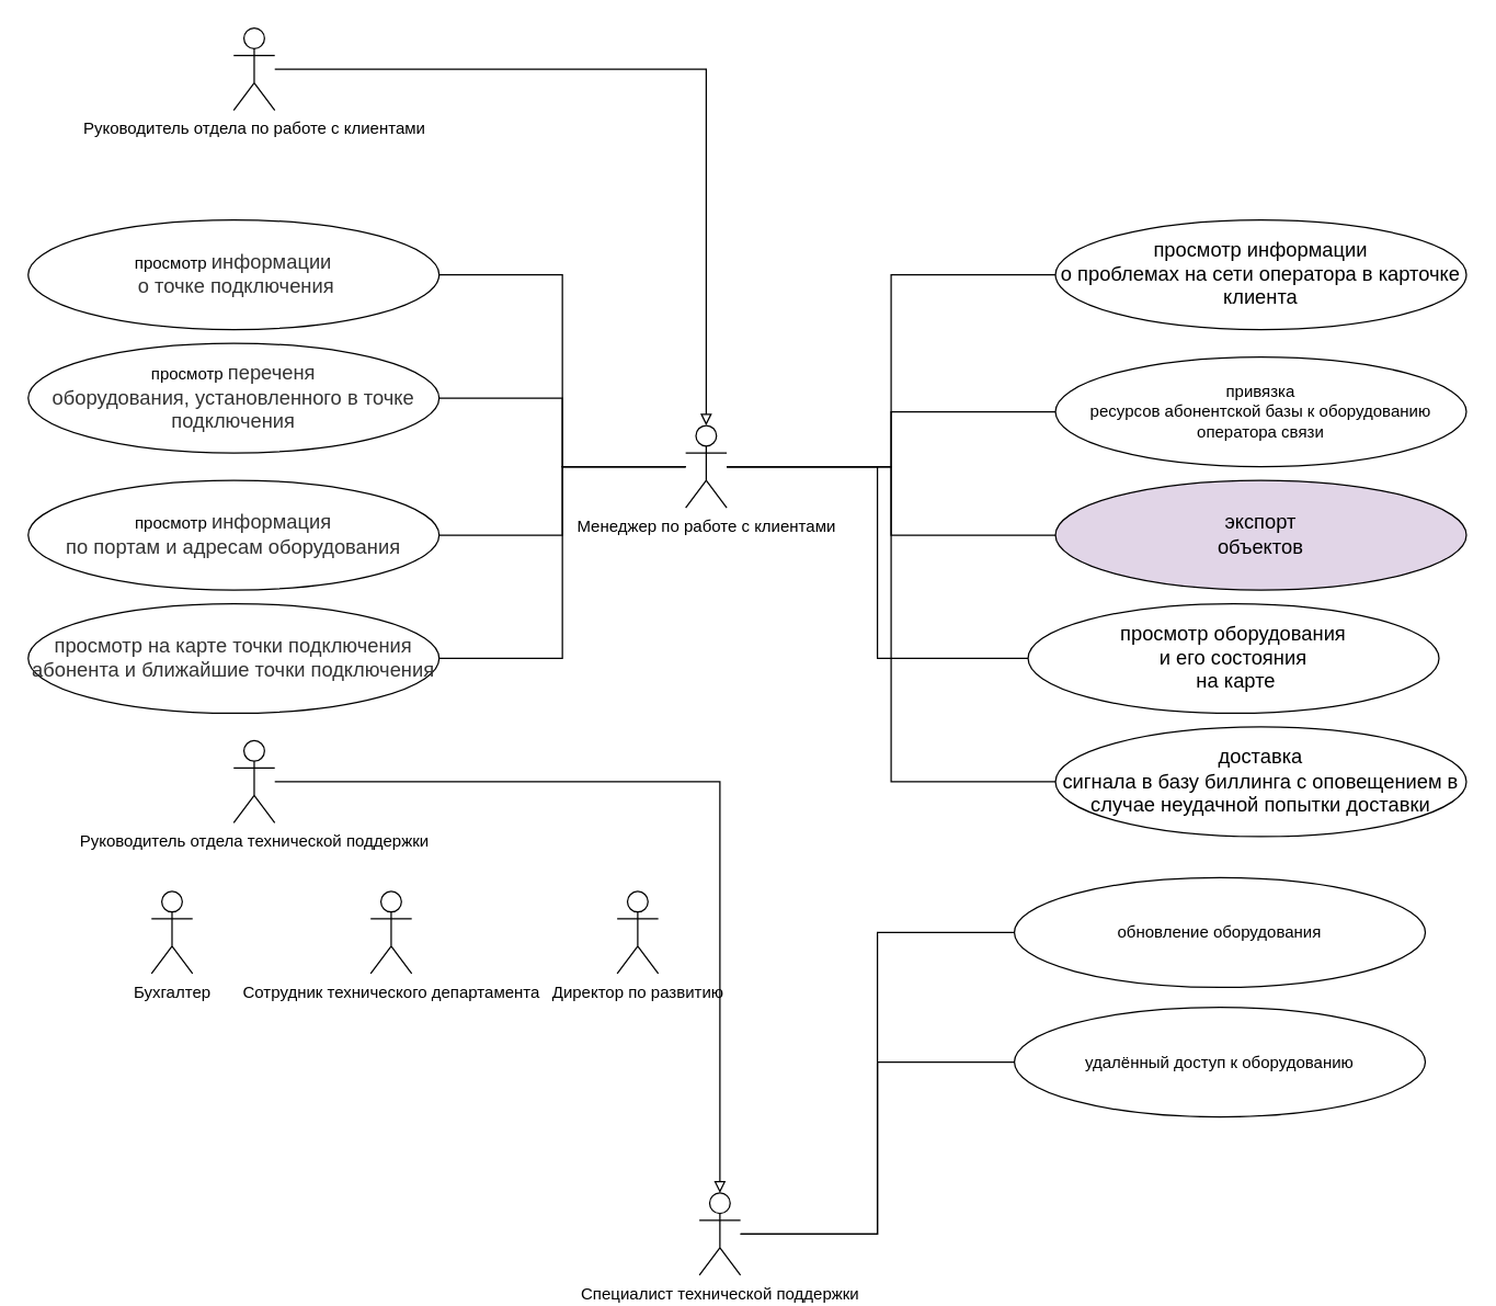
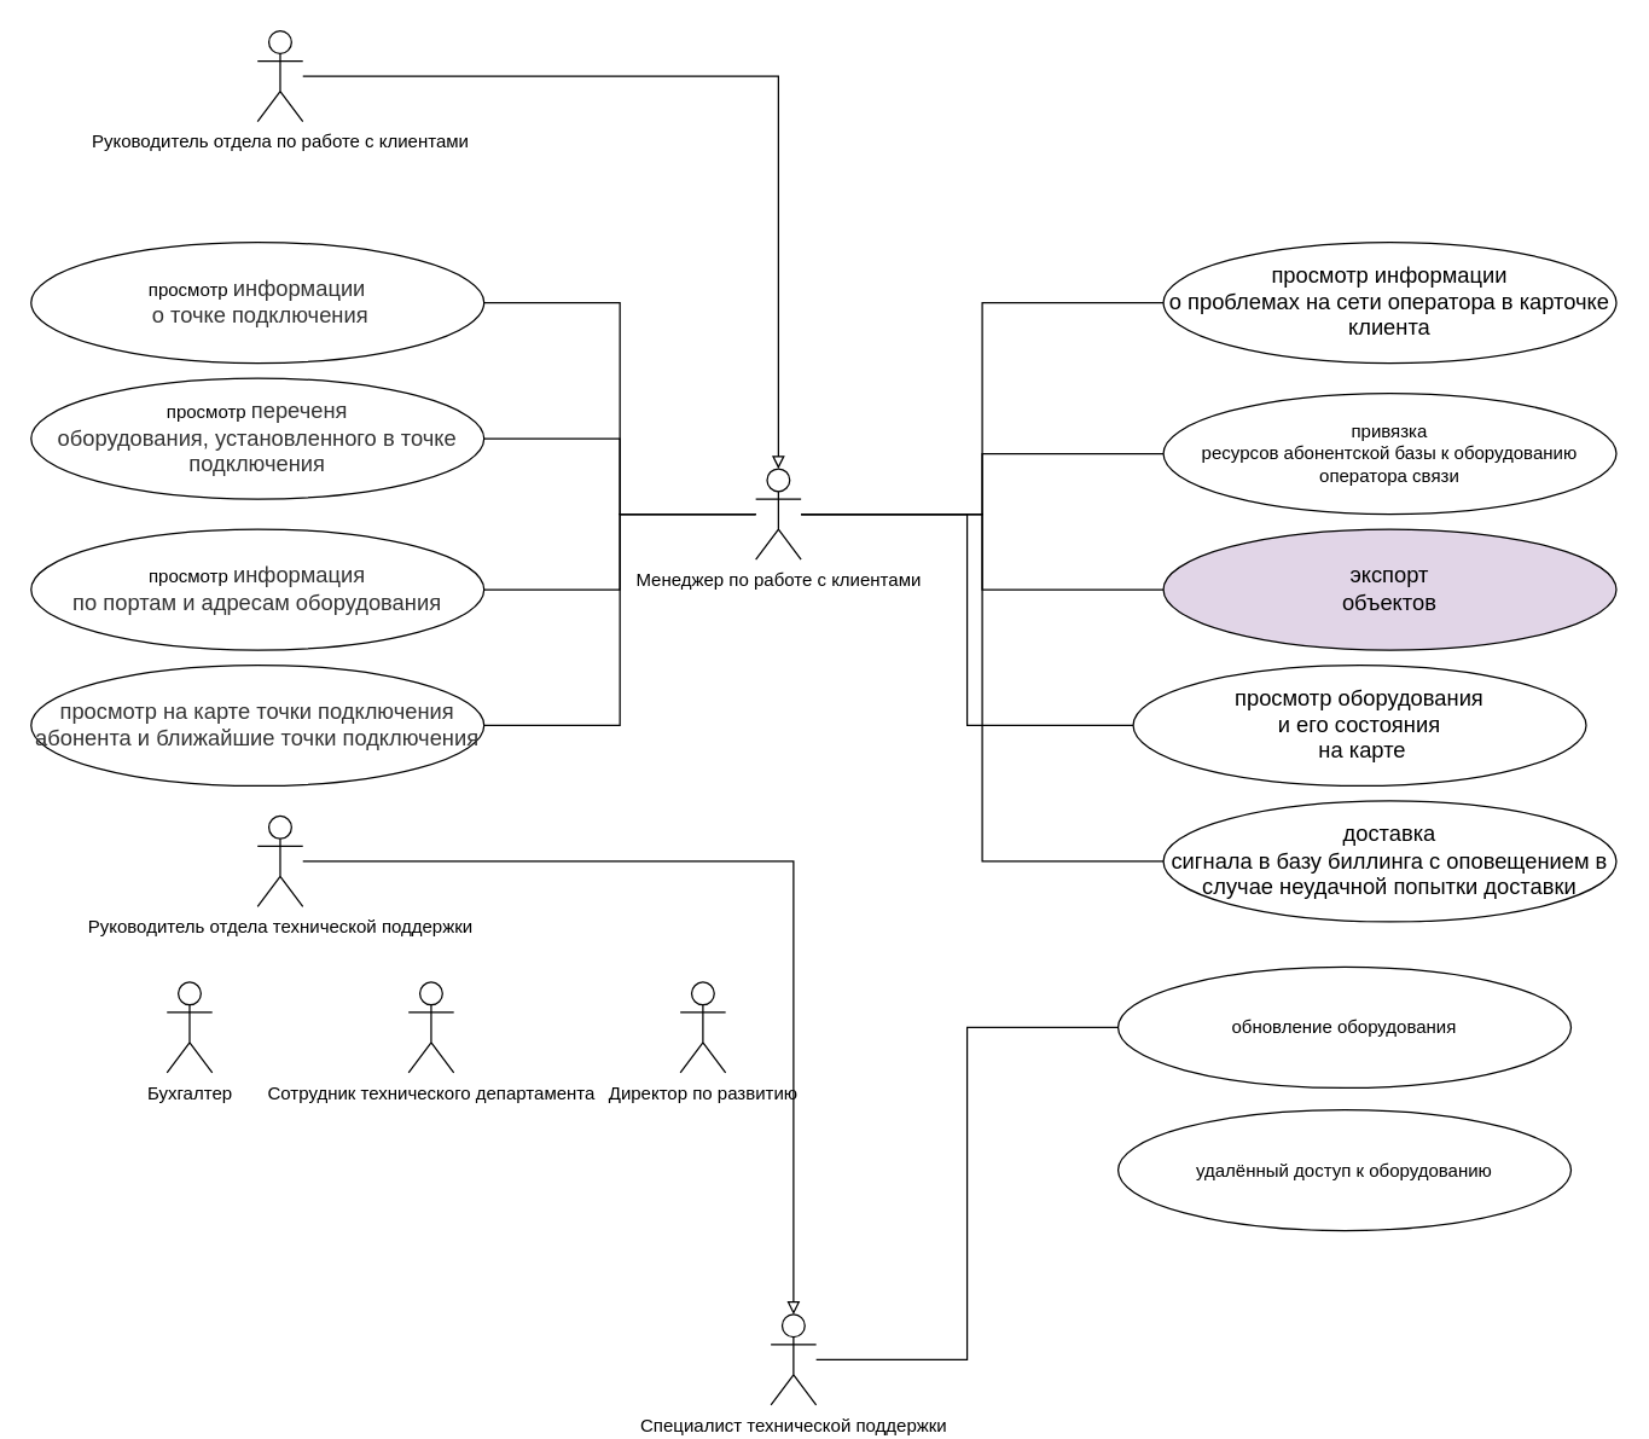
  <mxCell id="0" />
  <mxCell id="1" parent="0" />
  <mxCell id="2" style="edgeStyle=orthogonalEdgeStyle;rounded=0;orthogonalLoop=1;jettySize=auto;html=1;entryX=0;entryY=0.5;entryDx=0;entryDy=0;endArrow=none;endFill=0;" parent="1" source="11" target="14" edge="1"><mxGeometry relative="1" as="geometry" /></mxCell>
  <mxCell id="3" style="edgeStyle=orthogonalEdgeStyle;rounded=0;orthogonalLoop=1;jettySize=auto;html=1;entryX=0;entryY=0.5;entryDx=0;entryDy=0;endArrow=none;endFill=0;" parent="1" source="11" target="12" edge="1"><mxGeometry relative="1" as="geometry" /></mxCell>
  <mxCell id="4" style="edgeStyle=orthogonalEdgeStyle;rounded=0;orthogonalLoop=1;jettySize=auto;html=1;entryX=0;entryY=0.5;entryDx=0;entryDy=0;endArrow=none;endFill=0;" parent="1" source="11" target="13" edge="1"><mxGeometry relative="1" as="geometry" /></mxCell>
  <mxCell id="5" style="edgeStyle=orthogonalEdgeStyle;rounded=0;orthogonalLoop=1;jettySize=auto;html=1;entryX=0;entryY=0.5;entryDx=0;entryDy=0;endArrow=none;endFill=0;" parent="1" source="11" target="15" edge="1"><mxGeometry relative="1" as="geometry" /></mxCell>
  <mxCell id="6" style="edgeStyle=orthogonalEdgeStyle;rounded=0;orthogonalLoop=1;jettySize=auto;html=1;entryX=0;entryY=0.5;entryDx=0;entryDy=0;endArrow=none;endFill=0;" parent="1" source="11" target="16" edge="1"><mxGeometry relative="1" as="geometry" /></mxCell>
  <mxCell id="7" style="edgeStyle=orthogonalEdgeStyle;rounded=0;orthogonalLoop=1;jettySize=auto;html=1;entryX=1;entryY=0.5;entryDx=0;entryDy=0;endArrow=none;endFill=0;" edge="1" parent="1" source="11" target="22"><mxGeometry relative="1" as="geometry" /></mxCell>
  <mxCell id="8" style="edgeStyle=orthogonalEdgeStyle;rounded=0;orthogonalLoop=1;jettySize=auto;html=1;entryX=1;entryY=0.5;entryDx=0;entryDy=0;endArrow=none;endFill=0;" edge="1" parent="1" source="11" target="23"><mxGeometry relative="1" as="geometry" /></mxCell>
  <mxCell id="9" style="edgeStyle=orthogonalEdgeStyle;rounded=0;orthogonalLoop=1;jettySize=auto;html=1;entryX=1;entryY=0.5;entryDx=0;entryDy=0;endArrow=none;endFill=0;" edge="1" parent="1" source="11" target="24"><mxGeometry relative="1" as="geometry" /></mxCell>
  <mxCell id="10" style="edgeStyle=orthogonalEdgeStyle;rounded=0;orthogonalLoop=1;jettySize=auto;html=1;entryX=1;entryY=0.5;entryDx=0;entryDy=0;endArrow=none;endFill=0;" edge="1" parent="1" source="11" target="25"><mxGeometry relative="1" as="geometry" /></mxCell>
  <mxCell id="11" value="&lt;div&gt;Менеджер по работе с клиентами&lt;/div&gt;" style="shape=umlActor;verticalLabelPosition=bottom;verticalAlign=top;html=1;outlineConnect=0;" parent="1" vertex="1"><mxGeometry x="500" y="310" width="30" height="60" as="geometry" /></mxCell>
  <mxCell id="12" value="&lt;div&gt;&lt;span lang=&quot;ru&quot;&gt;привязка&lt;/span&gt;&lt;/div&gt;&lt;div&gt;&lt;span lang=&quot;ru&quot;&gt;&lt;/span&gt;&lt;/div&gt;&lt;span lang=&quot;ru&quot;&gt;ресурсов абонентской базы к оборудованию оператора связи&lt;/span&gt;" style="ellipse;whiteSpace=wrap;html=1;" parent="1" vertex="1"><mxGeometry x="770" y="260" width="300" height="80" as="geometry" /></mxCell>
  <mxCell id="13" value="&lt;span style=&quot;font-size:11.0pt;line-height:&lt;br/&gt;115%;font-family:&amp;quot;Arial&amp;quot;,sans-serif;mso-fareast-font-family:Arial;color:black;&lt;br/&gt;mso-ansi-language:#0019;mso-fareast-language:RU;mso-bidi-language:AR-SA&quot; lang=&quot;ru&quot;&gt;экспорт&lt;br/&gt;объектов&lt;/span&gt;" style="ellipse;whiteSpace=wrap;html=1;fillColor=#e1d5e7;" parent="1" vertex="1"><mxGeometry x="770" y="350" width="300" height="80" as="geometry" /></mxCell>
  <mxCell id="14" value="&lt;div&gt;&lt;span style=&quot;font-size:11.0pt;line-height:&lt;br/&gt;115%;font-family:&amp;quot;Arial&amp;quot;,sans-serif;mso-fareast-font-family:Arial;color:black;&lt;br/&gt;mso-ansi-language:#0019;mso-fareast-language:RU;mso-bidi-language:AR-SA&quot; lang=&quot;ru&quot;&gt;просмотр оборудования&lt;br/&gt;и его состояния&lt;/span&gt;&lt;/div&gt;&lt;div&gt;&lt;span style=&quot;font-size:11.0pt;line-height:&lt;br/&gt;115%;font-family:&amp;quot;Arial&amp;quot;,sans-serif;mso-fareast-font-family:Arial;color:black;&lt;br/&gt;mso-ansi-language:#0019;mso-fareast-language:RU;mso-bidi-language:AR-SA&quot; lang=&quot;ru&quot;&gt;&amp;nbsp;на карте&lt;/span&gt;&lt;/div&gt;" style="ellipse;whiteSpace=wrap;html=1;" parent="1" vertex="1"><mxGeometry x="750" y="440" width="300" height="80" as="geometry" /></mxCell>
  <mxCell id="15" value="&lt;span style=&quot;font-size:11.0pt;line-height:&lt;br/&gt;115%;font-family:&amp;quot;Arial&amp;quot;,sans-serif;mso-fareast-font-family:Arial;color:black;&lt;br/&gt;mso-ansi-language:#0019;mso-fareast-language:RU;mso-bidi-language:AR-SA&quot; lang=&quot;ru&quot;&gt;просмотр информации&lt;br/&gt;о проблемах на сети оператора в карточке клиента&lt;/span&gt;" style="ellipse;whiteSpace=wrap;html=1;" parent="1" vertex="1"><mxGeometry x="770" y="160" width="300" height="80" as="geometry" /></mxCell>
  <mxCell id="16" value="&lt;span style=&quot;font-size:11.0pt;line-height:&lt;br/&gt;115%;font-family:&amp;quot;Arial&amp;quot;,sans-serif;mso-fareast-font-family:Arial;color:black;&lt;br/&gt;mso-ansi-language:#0019;mso-fareast-language:RU;mso-bidi-language:AR-SA&quot; lang=&quot;ru&quot;&gt;доставка&lt;br/&gt;сигнала в базу биллинга с оповещением в случае неудачной попытки доставки&lt;/span&gt;" style="ellipse;whiteSpace=wrap;html=1;" parent="1" vertex="1"><mxGeometry x="770" y="530" width="300" height="80" as="geometry" /></mxCell>
  <mxCell id="17" style="edgeStyle=orthogonalEdgeStyle;rounded=0;orthogonalLoop=1;jettySize=auto;html=1;entryX=0;entryY=0.5;entryDx=0;entryDy=0;endArrow=none;endFill=0;" parent="1" source="19" target="20" edge="1"><mxGeometry relative="1" as="geometry" /></mxCell>
- <mxCell id="18" style="edgeStyle=orthogonalEdgeStyle;rounded=0;orthogonalLoop=1;jettySize=auto;html=1;entryX=0;entryY=0.5;entryDx=0;entryDy=0;endArrow=none;endFill=0;" parent="1" source="19" target="21" edge="1"><mxGeometry relative="1" as="geometry" /></mxCell>
  <mxCell id="19" value="Специалист технической поддержки" style="shape=umlActor;verticalLabelPosition=bottom;verticalAlign=top;html=1;outlineConnect=0;" parent="1" vertex="1"><mxGeometry x="510" y="870" width="30" height="60" as="geometry" /></mxCell>
  <mxCell id="20" value="&lt;div&gt;обновление оборудования&lt;br&gt;&lt;/div&gt;" style="ellipse;whiteSpace=wrap;html=1;" parent="1" vertex="1"><mxGeometry x="740" y="640" width="300" height="80" as="geometry" /></mxCell>
  <mxCell id="21" value="&lt;div&gt;удалённый доступ к оборудованию&lt;br&gt;&lt;/div&gt;" style="ellipse;whiteSpace=wrap;html=1;" parent="1" vertex="1"><mxGeometry x="740" y="734.5" width="300" height="80" as="geometry" /></mxCell>
  <mxCell id="22" value="&lt;div&gt;просмотр &lt;span style=&quot;font-size:11.0pt;line-height:&lt;br/&gt;115%;font-family:&amp;quot;Arial&amp;quot;,sans-serif;mso-fareast-font-family:Arial;color:#333333;&lt;br/&gt;mso-ansi-language:#0019;mso-fareast-language:RU;mso-bidi-language:AR-SA&quot; lang=&quot;ru&quot;&gt;информации&lt;/span&gt;&lt;/div&gt;&lt;div&gt;&lt;span style=&quot;font-size:11.0pt;line-height:&lt;br/&gt;115%;font-family:&amp;quot;Arial&amp;quot;,sans-serif;mso-fareast-font-family:Arial;color:#333333;&lt;br/&gt;mso-ansi-language:#0019;mso-fareast-language:RU;mso-bidi-language:AR-SA&quot; lang=&quot;ru&quot;&gt;&amp;nbsp;о точке подключения&lt;/span&gt;&lt;/div&gt;" style="ellipse;whiteSpace=wrap;html=1;" parent="1" vertex="1"><mxGeometry x="20" y="160" width="300" height="80" as="geometry" /></mxCell>
  <mxCell id="23" value="&lt;div&gt;просмотр &lt;span style=&quot;font-size:11.0pt;line-height:&lt;br/&gt;115%;font-family:&amp;quot;Arial&amp;quot;,sans-serif;mso-fareast-font-family:Arial;color:#333333;&lt;br/&gt;mso-ansi-language:#0019;mso-fareast-language:RU;mso-bidi-language:AR-SA&quot; lang=&quot;ru&quot;&gt;переченя&lt;br/&gt;оборудования, установленного в точке подключения&lt;/span&gt;&lt;/div&gt;" style="ellipse;whiteSpace=wrap;html=1;" parent="1" vertex="1"><mxGeometry x="20" y="250" width="300" height="80" as="geometry" /></mxCell>
  <mxCell id="24" value="&lt;div&gt;просмотр &lt;span style=&quot;font-size:11.0pt;line-height:&lt;br/&gt;115%;font-family:&amp;quot;Arial&amp;quot;,sans-serif;mso-fareast-font-family:Arial;color:#333333;&lt;br/&gt;mso-ansi-language:#0019;mso-fareast-language:RU;mso-bidi-language:AR-SA&quot; lang=&quot;ru&quot;&gt;информация&lt;br/&gt;по портам и адресам оборудования&lt;/span&gt;&lt;/div&gt;" style="ellipse;whiteSpace=wrap;html=1;" parent="1" vertex="1"><mxGeometry x="20" y="350" width="300" height="80" as="geometry" /></mxCell>
  <mxCell id="25" value="&lt;span style=&quot;font-size:11.0pt;line-height:&lt;br/&gt;115%;font-family:&amp;quot;Arial&amp;quot;,sans-serif;mso-fareast-font-family:Arial;color:#333333;&lt;br/&gt;mso-ansi-language:#0019;mso-fareast-language:RU;mso-bidi-language:AR-SA&quot; lang=&quot;ru&quot;&gt;просмотр на карте точки подключения абонента и ближайшие точки подключения&lt;/span&gt;" style="ellipse;whiteSpace=wrap;html=1;" parent="1" vertex="1"><mxGeometry x="20" y="440" width="300" height="80" as="geometry" /></mxCell>
  <mxCell id="26" style="edgeStyle=orthogonalEdgeStyle;rounded=0;orthogonalLoop=1;jettySize=auto;html=1;entryX=0.5;entryY=0;entryDx=0;entryDy=0;entryPerimeter=0;endArrow=block;endFill=0;" edge="1" parent="1" source="27" target="11"><mxGeometry relative="1" as="geometry" /></mxCell>
  <mxCell id="27" value="Руководитель отдела по работе с клиентами" style="shape=umlActor;verticalLabelPosition=bottom;verticalAlign=top;html=1;outlineConnect=0;" vertex="1" parent="1"><mxGeometry x="170" y="20" width="30" height="60" as="geometry" /></mxCell>
  <mxCell id="28" style="edgeStyle=orthogonalEdgeStyle;rounded=0;orthogonalLoop=1;jettySize=auto;html=1;entryX=0.5;entryY=0;entryDx=0;entryDy=0;entryPerimeter=0;endArrow=block;endFill=0;" edge="1" parent="1" source="29" target="19"><mxGeometry relative="1" as="geometry" /></mxCell>
  <mxCell id="29" value="Руководитель отдела технической поддержки" style="shape=umlActor;verticalLabelPosition=bottom;verticalAlign=top;html=1;outlineConnect=0;" vertex="1" parent="1"><mxGeometry x="170" y="540" width="30" height="60" as="geometry" /></mxCell>
  <mxCell id="30" value="Бухгалтер" style="shape=umlActor;verticalLabelPosition=bottom;verticalAlign=top;html=1;outlineConnect=0;" vertex="1" parent="1"><mxGeometry x="110" y="650" width="30" height="60" as="geometry" /></mxCell>
  <mxCell id="31" value="Директор по развитию" style="shape=umlActor;verticalLabelPosition=bottom;verticalAlign=top;html=1;outlineConnect=0;" vertex="1" parent="1"><mxGeometry x="450" y="650" width="30" height="60" as="geometry" /></mxCell>
  <mxCell id="32" value="Сотрудник технического департамента" style="shape=umlActor;verticalLabelPosition=bottom;verticalAlign=top;html=1;outlineConnect=0;" vertex="1" parent="1"><mxGeometry x="270" y="650" width="30" height="60" as="geometry" /></mxCell>
